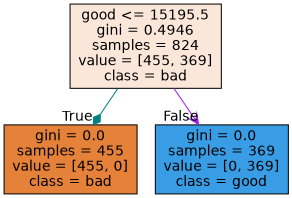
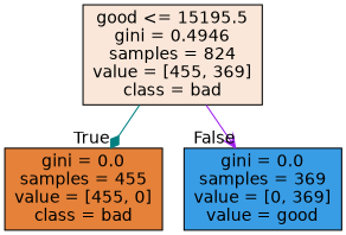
  digraph {
    fontname="DejaVu Sans"
    node [color=black shape=box style=filled fontname="DejaVu Sans"]
    edge [labeldistance=2.5 fontname="DejaVu Sans"]
    n1 [fillcolor="#e5813930" label="good <= 15195.5\ngini = 0.4946\nsamples = 824\nvalue = [455, 369]\nclass = bad"]
    n2 [fillcolor="#e58139ff" label="gini = 0.0\nsamples = 455\nvalue = [455, 0]\nclass = bad"]
-   n3 [fillcolor="#399de5ff" label="gini = 0.0\nsamples = 369\nvalue = [0, 369]\nclass = good"]
+   n3 [fillcolor="#399de5ff" label="gini = 0.0\nsamples = 369\nvalue = [0, 369]\nvalue = good"]
    n1 -> n2 [headlabel=True labelangle=45 color=teal arrowhead=diamond]
    n1 -> n3 [headlabel=False labelangle=-45 color=purple arrowhead=vee]
  }
